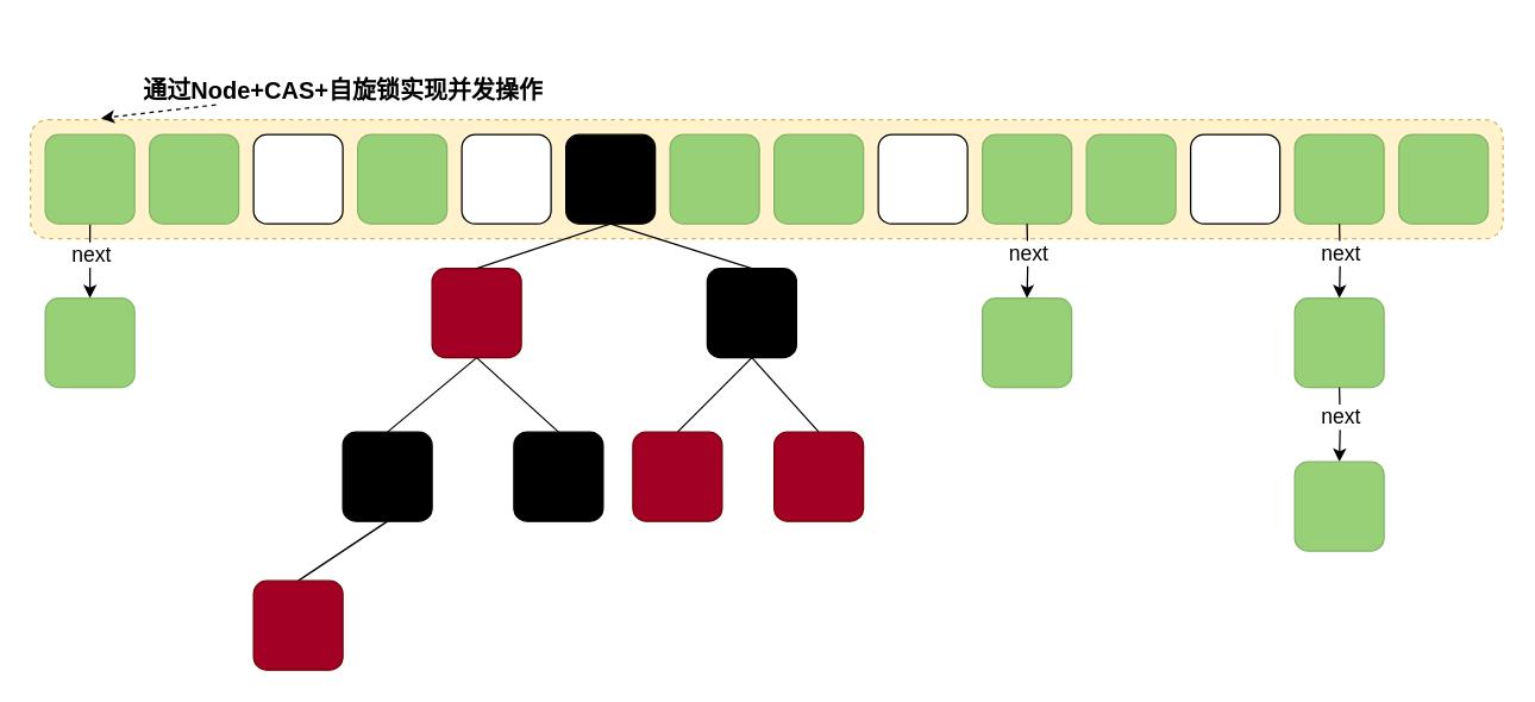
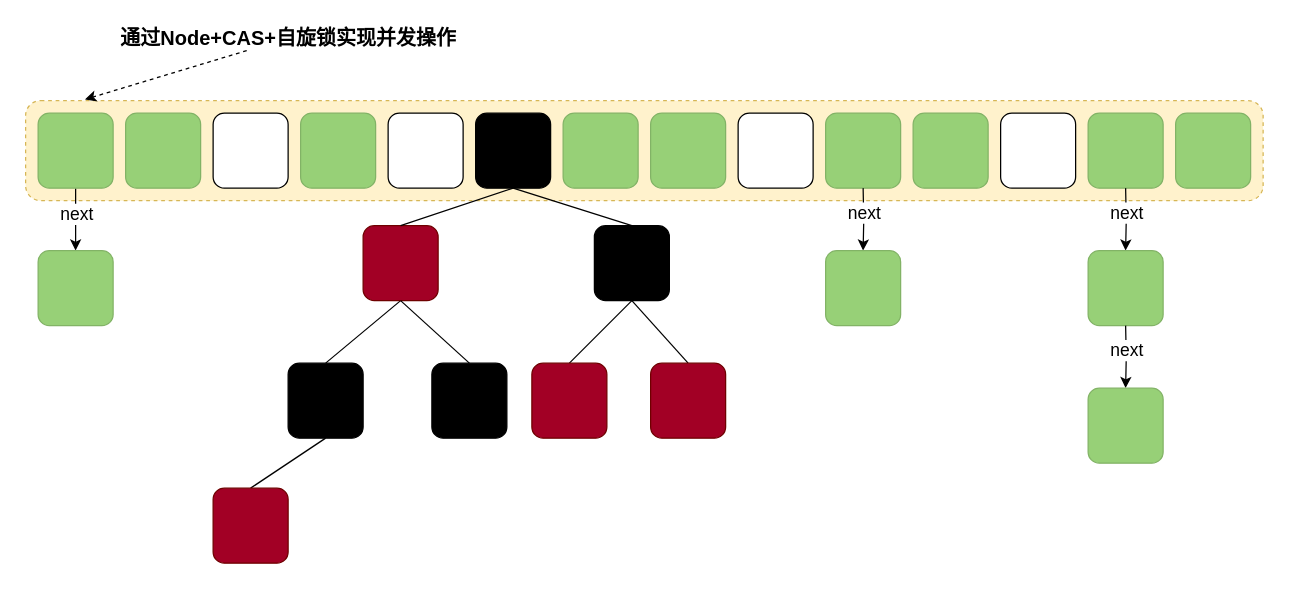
  <mxCell id="0" />
  <mxCell id="1" parent="0" />
  <mxCell id="2" value="" style="rounded=1;whiteSpace=wrap;html=1;dashed=1;fillColor=#fff2cc;strokeColor=#d6b656;" parent="1" vertex="1"><mxGeometry x="20" y="80" width="990" height="80" as="geometry" /></mxCell>
  <mxCell id="3" value="" style="edgeStyle=orthogonalEdgeStyle;rounded=0;orthogonalLoop=1;jettySize=auto;html=1;" parent="1" source="5" target="19" edge="1"><mxGeometry relative="1" as="geometry" /></mxCell>
  <mxCell id="4" value="next" style="edgeLabel;html=1;align=center;verticalAlign=middle;resizable=0;points=[];fontSize=14;" parent="3" vertex="1" connectable="0"><mxGeometry x="-0.25" y="2" relative="1" as="geometry"><mxPoint x="-2" y="1" as="offset" /></mxGeometry></mxCell>
  <mxCell id="5" value="" style="rounded=1;whiteSpace=wrap;html=1;fillColor=#97D077;strokeColor=#82b366;" parent="1" vertex="1"><mxGeometry x="30" y="90" width="60" height="60" as="geometry" /></mxCell>
  <mxCell id="6" value="" style="rounded=1;whiteSpace=wrap;html=1;strokeColor=#82b366;fillColor=#97D077;" parent="1" vertex="1"><mxGeometry x="100" y="90" width="60" height="60" as="geometry" /></mxCell>
  <mxCell id="7" value="" style="rounded=1;whiteSpace=wrap;html=1;" parent="1" vertex="1"><mxGeometry x="170" y="90" width="60" height="60" as="geometry" /></mxCell>
  <mxCell id="8" value="" style="rounded=1;whiteSpace=wrap;html=1;strokeColor=#82b366;fillColor=#97D077;" parent="1" vertex="1"><mxGeometry x="240" y="90" width="60" height="60" as="geometry" /></mxCell>
  <mxCell id="9" value="" style="rounded=1;whiteSpace=wrap;html=1;" parent="1" vertex="1"><mxGeometry x="310" y="90" width="60" height="60" as="geometry" /></mxCell>
  <mxCell id="10" value="" style="rounded=1;whiteSpace=wrap;html=1;strokeColor=#000000;fillColor=#000000;fontColor=#000000;" parent="1" vertex="1"><mxGeometry x="380" y="90" width="60" height="60" as="geometry" /></mxCell>
  <mxCell id="11" value="" style="rounded=1;whiteSpace=wrap;html=1;strokeColor=#82b366;fillColor=#97D077;" parent="1" vertex="1"><mxGeometry x="450" y="90" width="60" height="60" as="geometry" /></mxCell>
  <mxCell id="12" value="" style="rounded=1;whiteSpace=wrap;html=1;strokeColor=#82b366;fillColor=#97D077;" parent="1" vertex="1"><mxGeometry x="520" y="90" width="60" height="60" as="geometry" /></mxCell>
  <mxCell id="13" value="" style="rounded=1;whiteSpace=wrap;html=1;" parent="1" vertex="1"><mxGeometry x="590" y="90" width="60" height="60" as="geometry" /></mxCell>
  <mxCell id="14" value="" style="rounded=1;whiteSpace=wrap;html=1;strokeColor=#82b366;fillColor=#97D077;" parent="1" vertex="1"><mxGeometry x="660" y="90" width="60" height="60" as="geometry" /></mxCell>
  <mxCell id="15" value="" style="rounded=1;whiteSpace=wrap;html=1;strokeColor=#82b366;fillColor=#97D077;" parent="1" vertex="1"><mxGeometry x="730" y="90" width="60" height="60" as="geometry" /></mxCell>
  <mxCell id="16" value="" style="rounded=1;whiteSpace=wrap;html=1;" parent="1" vertex="1"><mxGeometry x="800" y="90" width="60" height="60" as="geometry" /></mxCell>
  <mxCell id="17" value="" style="rounded=1;whiteSpace=wrap;html=1;strokeColor=#82b366;fillColor=#97D077;" parent="1" vertex="1"><mxGeometry x="870" y="90" width="60" height="60" as="geometry" /></mxCell>
  <mxCell id="18" value="" style="rounded=1;whiteSpace=wrap;html=1;strokeColor=#82b366;fillColor=#97D077;" parent="1" vertex="1"><mxGeometry x="940" y="90" width="60" height="60" as="geometry" /></mxCell>
  <mxCell id="19" value="" style="rounded=1;whiteSpace=wrap;html=1;fillColor=#97D077;strokeColor=#82b366;" parent="1" vertex="1"><mxGeometry x="30" y="200" width="60" height="60" as="geometry" /></mxCell>
  <mxCell id="20" style="edgeStyle=none;rounded=0;orthogonalLoop=1;jettySize=auto;html=1;exitX=0.5;exitY=1;exitDx=0;exitDy=0;entryX=0.5;entryY=0;entryDx=0;entryDy=0;endArrow=none;endFill=0;" parent="1" source="21" target="34" edge="1"><mxGeometry relative="1" as="geometry"><mxPoint x="340" y="290" as="sourcePoint" /></mxGeometry></mxCell>
  <mxCell id="21" value="" style="rounded=1;whiteSpace=wrap;html=1;fillColor=#a20025;strokeColor=#6F0000;fontColor=#ffffff;" parent="1" vertex="1"><mxGeometry x="290" y="180" width="60" height="60" as="geometry" /></mxCell>
  <mxCell id="22" value="" style="edgeStyle=orthogonalEdgeStyle;rounded=0;orthogonalLoop=1;jettySize=auto;html=1;" parent="1" target="24" edge="1"><mxGeometry relative="1" as="geometry"><mxPoint x="690" y="150" as="sourcePoint" /></mxGeometry></mxCell>
  <mxCell id="23" value="next" style="edgeLabel;html=1;align=center;verticalAlign=middle;resizable=0;points=[];fontSize=14;" parent="22" vertex="1" connectable="0"><mxGeometry x="-0.25" y="2" relative="1" as="geometry"><mxPoint x="-2" y="1" as="offset" /></mxGeometry></mxCell>
  <mxCell id="24" value="" style="rounded=1;whiteSpace=wrap;html=1;fillColor=#97D077;strokeColor=#82b366;" parent="1" vertex="1"><mxGeometry x="660" y="200" width="60" height="60" as="geometry" /></mxCell>
  <mxCell id="25" value="" style="edgeStyle=orthogonalEdgeStyle;rounded=0;orthogonalLoop=1;jettySize=auto;html=1;" parent="1" target="27" edge="1"><mxGeometry relative="1" as="geometry"><mxPoint x="900" y="150" as="sourcePoint" /></mxGeometry></mxCell>
  <mxCell id="26" value="next" style="edgeLabel;html=1;align=center;verticalAlign=middle;resizable=0;points=[];fontSize=14;" parent="25" vertex="1" connectable="0"><mxGeometry x="-0.25" y="2" relative="1" as="geometry"><mxPoint x="-2" y="1" as="offset" /></mxGeometry></mxCell>
  <mxCell id="27" value="" style="rounded=1;whiteSpace=wrap;html=1;fillColor=#97D077;strokeColor=#82b366;" parent="1" vertex="1"><mxGeometry x="870" y="200" width="60" height="60" as="geometry" /></mxCell>
  <mxCell id="28" value="" style="edgeStyle=orthogonalEdgeStyle;rounded=0;orthogonalLoop=1;jettySize=auto;html=1;" parent="1" target="30" edge="1"><mxGeometry relative="1" as="geometry"><mxPoint x="900" y="260" as="sourcePoint" /></mxGeometry></mxCell>
  <mxCell id="29" value="next" style="edgeLabel;html=1;align=center;verticalAlign=middle;resizable=0;points=[];fontSize=14;" parent="28" vertex="1" connectable="0"><mxGeometry x="-0.25" y="2" relative="1" as="geometry"><mxPoint x="-2" y="1" as="offset" /></mxGeometry></mxCell>
  <mxCell id="30" value="" style="rounded=1;whiteSpace=wrap;html=1;fillColor=#97D077;strokeColor=#82b366;" parent="1" vertex="1"><mxGeometry x="870" y="310" width="60" height="60" as="geometry" /></mxCell>
  <mxCell id="31" value="" style="rounded=1;whiteSpace=wrap;html=1;fillColor=#000000;strokeColor=#000000;fontColor=#000000;" parent="1" vertex="1"><mxGeometry x="475" y="180" width="60" height="60" as="geometry" /></mxCell>
  <mxCell id="32" value="" style="rounded=0;orthogonalLoop=1;jettySize=auto;html=1;exitX=0.5;exitY=1;exitDx=0;exitDy=0;entryX=0.5;entryY=0;entryDx=0;entryDy=0;endArrow=none;endFill=0;" parent="1" source="10" target="21" edge="1"><mxGeometry relative="1" as="geometry"><mxPoint x="420" y="270" as="sourcePoint" /><mxPoint x="420" y="320" as="targetPoint" /></mxGeometry></mxCell>
  <mxCell id="33" value="" style="rounded=0;orthogonalLoop=1;jettySize=auto;html=1;entryX=0.5;entryY=0;entryDx=0;entryDy=0;endArrow=none;endFill=0;" parent="1" target="31" edge="1"><mxGeometry relative="1" as="geometry"><mxPoint x="410" y="150" as="sourcePoint" /><mxPoint x="350" y="210" as="targetPoint" /></mxGeometry></mxCell>
  <mxCell id="34" value="" style="rounded=1;whiteSpace=wrap;html=1;strokeColor=#000000;fillColor=#000000;fontColor=#000000;" parent="1" vertex="1"><mxGeometry x="230" y="290" width="60" height="60" as="geometry" /></mxCell>
  <mxCell id="35" style="edgeStyle=none;rounded=0;orthogonalLoop=1;jettySize=auto;html=1;exitX=0.5;exitY=0;exitDx=0;exitDy=0;entryX=0.5;entryY=1;entryDx=0;entryDy=0;endArrow=none;endFill=0;" parent="1" source="36" target="21" edge="1"><mxGeometry relative="1" as="geometry" /></mxCell>
  <mxCell id="36" value="" style="rounded=1;whiteSpace=wrap;html=1;strokeColor=#000000;fillColor=#000000;fontColor=#000000;" parent="1" vertex="1"><mxGeometry x="345" y="290" width="60" height="60" as="geometry" /></mxCell>
  <mxCell id="37" style="edgeStyle=none;rounded=0;orthogonalLoop=1;jettySize=auto;html=1;exitX=0.5;exitY=0;exitDx=0;exitDy=0;entryX=0.5;entryY=1;entryDx=0;entryDy=0;endArrow=none;endFill=0;" parent="1" source="38" target="31" edge="1"><mxGeometry relative="1" as="geometry" /></mxCell>
  <mxCell id="38" value="" style="rounded=1;whiteSpace=wrap;html=1;strokeColor=#6F0000;fillColor=#a20025;fontColor=#ffffff;" parent="1" vertex="1"><mxGeometry x="520" y="290" width="60" height="60" as="geometry" /></mxCell>
  <mxCell id="39" style="edgeStyle=none;rounded=0;orthogonalLoop=1;jettySize=auto;html=1;exitX=0.5;exitY=0;exitDx=0;exitDy=0;entryX=0.5;entryY=1;entryDx=0;entryDy=0;endArrow=none;endFill=0;" parent="1" source="40" target="31" edge="1"><mxGeometry relative="1" as="geometry" /></mxCell>
  <mxCell id="40" value="" style="rounded=1;whiteSpace=wrap;html=1;fillColor=#a20025;strokeColor=#6F0000;fontColor=#ffffff;" parent="1" vertex="1"><mxGeometry x="425" y="290" width="60" height="60" as="geometry" /></mxCell>
  <mxCell id="41" style="edgeStyle=none;rounded=0;orthogonalLoop=1;jettySize=auto;html=1;exitX=0.5;exitY=0;exitDx=0;exitDy=0;entryX=0.5;entryY=1;entryDx=0;entryDy=0;endArrow=none;endFill=0;" parent="1" source="42" target="34" edge="1"><mxGeometry relative="1" as="geometry" /></mxCell>
  <mxCell id="42" value="" style="rounded=1;whiteSpace=wrap;html=1;fillColor=#a20025;strokeColor=#6F0000;fontColor=#ffffff;" parent="1" vertex="1"><mxGeometry x="170" y="390" width="60" height="60" as="geometry" /></mxCell>
  <mxCell id="43" value="" style="rounded=0;orthogonalLoop=1;jettySize=auto;html=1;dashed=1;entryX=0.048;entryY=-0.012;entryDx=0;entryDy=0;entryPerimeter=0;" parent="1" source="44" target="2" edge="1"><mxGeometry relative="1" as="geometry"><mxPoint x="60" y="50" as="sourcePoint" /></mxGeometry></mxCell>
- <mxCell id="44" value="&lt;b&gt;通过Node+CAS+自旋锁实现并发操作&lt;/b&gt;" style="text;html=1;align=center;verticalAlign=middle;resizable=0;points=[];autosize=1;strokeColor=none;fillColor=none;fontSize=16;" parent="1" vertex="1"><mxGeometry x="90" y="50" width="280" height="20" as="geometry" /></mxCell>
+ <mxCell id="44" value="&lt;b&gt;通过Node+CAS+自旋锁实现并发操作&lt;/b&gt;" style="text;html=1;align=center;verticalAlign=middle;resizable=0;points=[];autosize=1;strokeColor=none;fillColor=none;fontSize=16;" parent="1" vertex="1"><mxGeometry x="90" y="20" width="280" height="20" as="geometry" /></mxCell>
